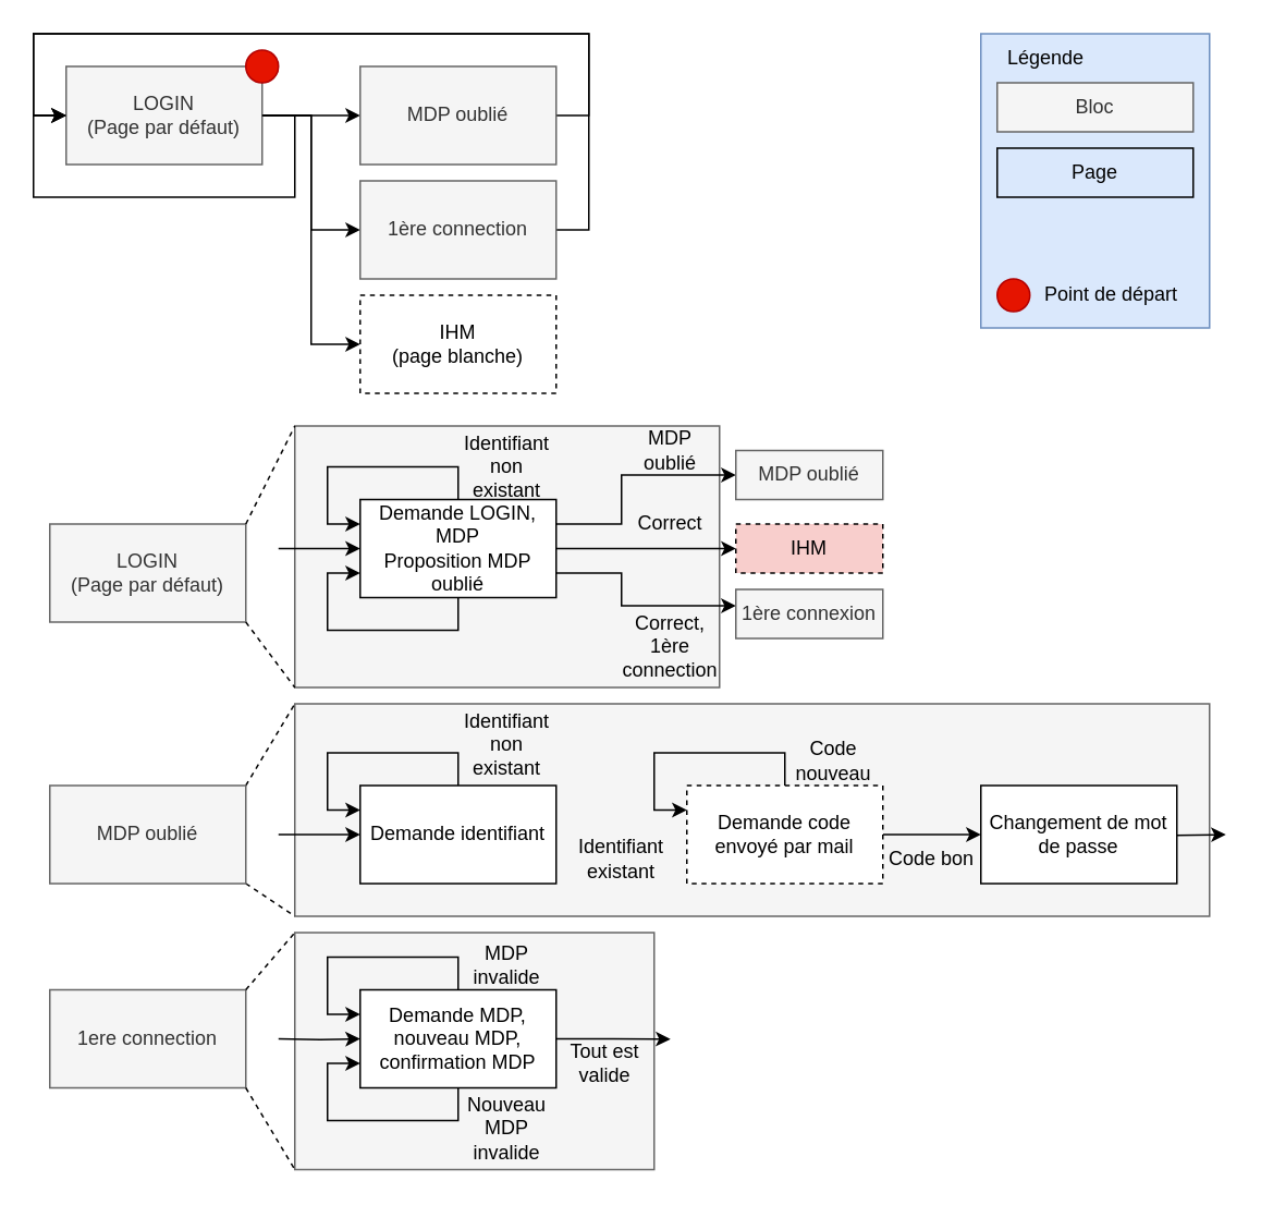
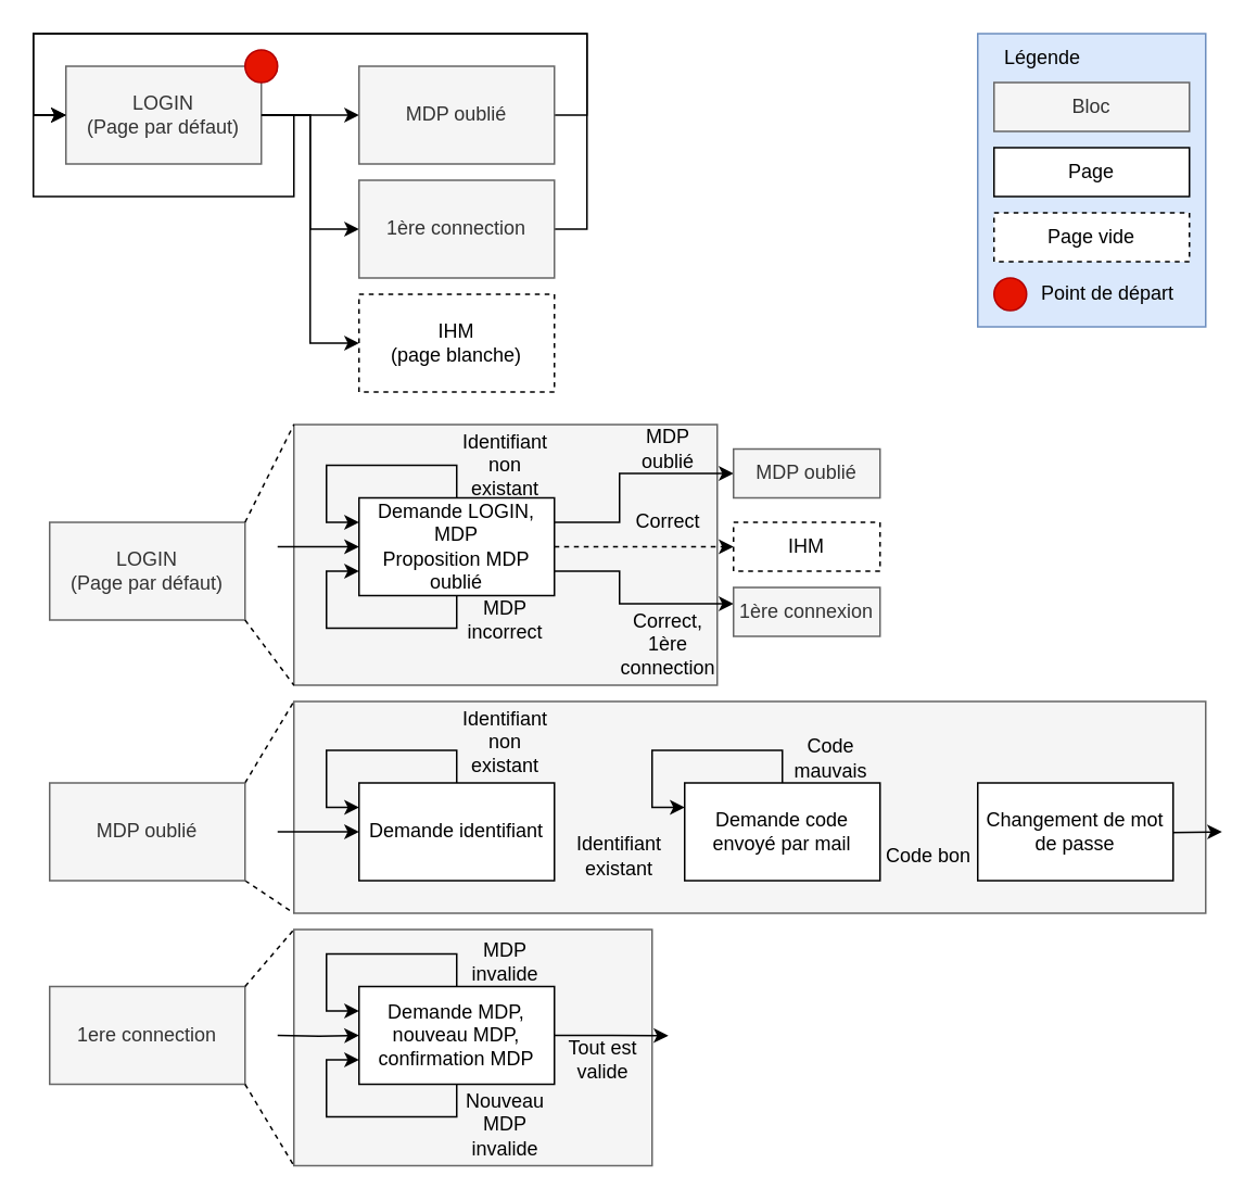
  <mxCell id="0" />
  <mxCell id="1" parent="0" />
  <mxCell id="2" value="" style="rounded=0;whiteSpace=wrap;html=1;fillColor=#dae8fc;strokeColor=#6c8ebf;" vertex="1" parent="1"><mxGeometry x="600" y="20" width="140" height="180" as="geometry" /></mxCell>
  <mxCell id="3" value="" style="rounded=0;whiteSpace=wrap;html=1;fillColor=#f5f5f5;fontColor=#333333;strokeColor=#666666;" vertex="1" parent="1"><mxGeometry x="180" y="260" width="260" height="160" as="geometry" /></mxCell>
  <mxCell id="4" value="" style="rounded=0;whiteSpace=wrap;html=1;fillColor=#f5f5f5;fontColor=#333333;strokeColor=#666666;" vertex="1" parent="1"><mxGeometry x="180" y="570" width="220" height="145" as="geometry" /></mxCell>
  <mxCell id="5" value="" style="rounded=0;whiteSpace=wrap;html=1;fillColor=#f5f5f5;fontColor=#333333;strokeColor=#666666;" vertex="1" parent="1"><mxGeometry x="180" y="430" width="560" height="130" as="geometry" /></mxCell>
  <mxCell id="6" style="edgeStyle=orthogonalEdgeStyle;rounded=0;orthogonalLoop=1;jettySize=auto;html=1;entryX=0;entryY=0.5;entryDx=0;entryDy=0;" parent="1" source="9" target="14" edge="1"><mxGeometry relative="1" as="geometry" /></mxCell>
  <mxCell id="7" style="edgeStyle=orthogonalEdgeStyle;rounded=0;orthogonalLoop=1;jettySize=auto;html=1;exitX=1;exitY=0.5;exitDx=0;exitDy=0;entryX=0;entryY=0.5;entryDx=0;entryDy=0;" parent="1" source="9" target="13" edge="1"><mxGeometry relative="1" as="geometry" /></mxCell>
  <mxCell id="8" style="edgeStyle=orthogonalEdgeStyle;rounded=0;orthogonalLoop=1;jettySize=auto;html=1;exitX=1;exitY=0.5;exitDx=0;exitDy=0;entryX=0;entryY=0.5;entryDx=0;entryDy=0;" parent="1" source="9" target="11" edge="1"><mxGeometry relative="1" as="geometry" /></mxCell>
  <mxCell id="9" value="LOGIN&lt;br&gt;(Page par défaut)" style="rounded=0;whiteSpace=wrap;html=1;fillColor=#f5f5f5;fontColor=#333333;strokeColor=#666666;" parent="1" vertex="1"><mxGeometry x="40" y="40" width="120" height="60" as="geometry" /></mxCell>
  <mxCell id="10" style="edgeStyle=orthogonalEdgeStyle;rounded=0;orthogonalLoop=1;jettySize=auto;html=1;exitX=1;exitY=0.5;exitDx=0;exitDy=0;entryX=0;entryY=0.5;entryDx=0;entryDy=0;" parent="1" source="11" target="9" edge="1"><mxGeometry relative="1" as="geometry"><Array as="points"><mxPoint x="360" y="70" /><mxPoint x="360" y="20" /><mxPoint x="20" y="20" /><mxPoint x="20" y="70" /></Array></mxGeometry></mxCell>
  <mxCell id="11" value="MDP oublié" style="rounded=0;whiteSpace=wrap;html=1;fillColor=#f5f5f5;fontColor=#333333;strokeColor=#666666;" parent="1" vertex="1"><mxGeometry x="220" y="40" width="120" height="60" as="geometry" /></mxCell>
  <mxCell id="12" style="edgeStyle=orthogonalEdgeStyle;rounded=0;orthogonalLoop=1;jettySize=auto;html=1;exitX=1;exitY=0.5;exitDx=0;exitDy=0;entryX=0;entryY=0.5;entryDx=0;entryDy=0;" parent="1" source="13" target="9" edge="1"><mxGeometry relative="1" as="geometry"><Array as="points"><mxPoint x="360" y="140" /><mxPoint x="360" y="20" /><mxPoint x="20" y="20" /><mxPoint x="20" y="70" /></Array></mxGeometry></mxCell>
  <mxCell id="13" value="1ère connection" style="rounded=0;whiteSpace=wrap;html=1;fillColor=#f5f5f5;fontColor=#333333;strokeColor=#666666;" parent="1" vertex="1"><mxGeometry x="220" y="110" width="120" height="60" as="geometry" /></mxCell>
  <mxCell id="14" value="IHM&lt;div&gt;(page blanche)&lt;/div&gt;" style="rounded=0;whiteSpace=wrap;html=1;dashed=1;" parent="1" vertex="1"><mxGeometry x="220" y="180" width="120" height="60" as="geometry" /></mxCell>
  <mxCell id="15" style="edgeStyle=orthogonalEdgeStyle;rounded=0;orthogonalLoop=1;jettySize=auto;html=1;exitX=1;exitY=0.5;exitDx=0;exitDy=0;entryX=0;entryY=0.5;entryDx=0;entryDy=0;" parent="1" source="9" target="9" edge="1"><mxGeometry relative="1" as="geometry"><Array as="points"><mxPoint x="180" y="70" /><mxPoint x="180" y="120" /><mxPoint x="20" y="120" /><mxPoint x="20" y="70" /></Array></mxGeometry></mxCell>
  <mxCell id="16" value="" style="ellipse;whiteSpace=wrap;html=1;aspect=fixed;fillColor=#e51400;fontColor=#ffffff;strokeColor=#B20000;" parent="1" vertex="1"><mxGeometry x="150" y="30" width="20" height="20" as="geometry" /></mxCell>
  <mxCell id="17" style="rounded=0;orthogonalLoop=1;jettySize=auto;html=1;exitX=1;exitY=0;exitDx=0;exitDy=0;entryX=0;entryY=0;entryDx=0;entryDy=0;endArrow=none;startFill=0;dashed=1;" edge="1" parent="1" source="19" target="5"><mxGeometry relative="1" as="geometry" /></mxCell>
  <mxCell id="18" style="rounded=0;orthogonalLoop=1;jettySize=auto;html=1;exitX=1;exitY=1;exitDx=0;exitDy=0;entryX=0;entryY=1;entryDx=0;entryDy=0;endArrow=none;startFill=0;dashed=1;" edge="1" parent="1" source="19" target="5"><mxGeometry relative="1" as="geometry" /></mxCell>
  <mxCell id="19" value="MDP oublié" style="rounded=0;whiteSpace=wrap;html=1;fillColor=#f5f5f5;fontColor=#333333;strokeColor=#666666;" vertex="1" parent="1"><mxGeometry x="30" y="480" width="120" height="60" as="geometry" /></mxCell>
  <mxCell id="20" value="Demande identifiant" style="rounded=0;whiteSpace=wrap;html=1;" vertex="1" parent="1"><mxGeometry x="220" y="480" width="120" height="60" as="geometry" /></mxCell>
- <mxCell id="21" style="edgeStyle=orthogonalEdgeStyle;rounded=0;orthogonalLoop=1;jettySize=auto;html=1;entryX=0;entryY=0.5;entryDx=0;entryDy=0;" edge="1" parent="1" source="22" target="28"><mxGeometry relative="1" as="geometry" /></mxCell>
- <mxCell id="22" value="Demande code envoyé par mail" style="rounded=0;whiteSpace=wrap;html=1;dashed=1;" vertex="1" parent="1"><mxGeometry x="420" y="480" width="120" height="60" as="geometry" /></mxCell>
+ <mxCell id="22" value="Demande code envoyé par mail" style="rounded=0;whiteSpace=wrap;html=1;" vertex="1" parent="1"><mxGeometry x="420" y="480" width="120" height="60" as="geometry" /></mxCell>
  <mxCell id="23" value="Identifiant existant" style="text;html=1;align=center;verticalAlign=middle;whiteSpace=wrap;rounded=0;" vertex="1" parent="1"><mxGeometry x="350" y="510" width="60" height="30" as="geometry" /></mxCell>
  <mxCell id="24" style="edgeStyle=orthogonalEdgeStyle;rounded=0;orthogonalLoop=1;jettySize=auto;html=1;exitX=0.5;exitY=0;exitDx=0;exitDy=0;entryX=0;entryY=0.25;entryDx=0;entryDy=0;" edge="1" parent="1" source="20" target="20"><mxGeometry relative="1" as="geometry"><Array as="points"><mxPoint x="280" y="460" /><mxPoint x="200" y="460" /><mxPoint x="200" y="495" /></Array></mxGeometry></mxCell>
  <mxCell id="25" value="Identifiant non existant" style="text;html=1;align=center;verticalAlign=middle;whiteSpace=wrap;rounded=0;" vertex="1" parent="1"><mxGeometry x="280" y="440" width="60" height="30" as="geometry" /></mxCell>
  <mxCell id="26" style="edgeStyle=orthogonalEdgeStyle;rounded=0;orthogonalLoop=1;jettySize=auto;html=1;entryX=0;entryY=0.5;entryDx=0;entryDy=0;" edge="1" parent="1" target="20"><mxGeometry relative="1" as="geometry"><mxPoint x="170" y="510" as="sourcePoint" /><Array as="points"><mxPoint x="180" y="510" /></Array></mxGeometry></mxCell>
  <mxCell id="27" style="edgeStyle=orthogonalEdgeStyle;rounded=0;orthogonalLoop=1;jettySize=auto;html=1;exitX=1;exitY=0.5;exitDx=0;exitDy=0;" edge="1" parent="1"><mxGeometry relative="1" as="geometry"><mxPoint x="750" y="510.003" as="targetPoint" /><mxPoint x="660" y="510.08" as="sourcePoint" /></mxGeometry></mxCell>
  <mxCell id="28" value="Changement de mot de passe" style="rounded=0;whiteSpace=wrap;html=1;" vertex="1" parent="1"><mxGeometry x="600" y="480" width="120" height="60" as="geometry" /></mxCell>
  <mxCell id="29" value="Code bon" style="text;html=1;align=center;verticalAlign=middle;whiteSpace=wrap;rounded=0;" vertex="1" parent="1"><mxGeometry x="540" y="510" width="60" height="30" as="geometry" /></mxCell>
  <mxCell id="30" style="edgeStyle=orthogonalEdgeStyle;rounded=0;orthogonalLoop=1;jettySize=auto;html=1;entryX=0;entryY=0.25;entryDx=0;entryDy=0;" edge="1" parent="1" source="22" target="22"><mxGeometry relative="1" as="geometry"><Array as="points"><mxPoint x="480" y="460" /><mxPoint x="400" y="460" /><mxPoint x="400" y="495" /></Array></mxGeometry></mxCell>
- <mxCell id="31" value="Code nouveau" style="text;html=1;align=center;verticalAlign=middle;whiteSpace=wrap;rounded=0;" vertex="1" parent="1"><mxGeometry x="480" y="450" width="60" height="30" as="geometry" /></mxCell>
+ <mxCell id="31" value="Code mauvais" style="text;html=1;align=center;verticalAlign=middle;whiteSpace=wrap;rounded=0;" vertex="1" parent="1"><mxGeometry x="480" y="450" width="60" height="30" as="geometry" /></mxCell>
  <mxCell id="32" style="edgeStyle=orthogonalEdgeStyle;rounded=0;orthogonalLoop=1;jettySize=auto;html=1;entryX=0;entryY=0.5;entryDx=0;entryDy=0;" edge="1" parent="1" target="37"><mxGeometry relative="1" as="geometry"><mxPoint x="170" y="635" as="sourcePoint" /></mxGeometry></mxCell>
  <mxCell id="33" value="1ere connection" style="rounded=0;whiteSpace=wrap;html=1;fillColor=#f5f5f5;fontColor=#333333;strokeColor=#666666;" vertex="1" parent="1"><mxGeometry x="30" y="605" width="120" height="60" as="geometry" /></mxCell>
  <mxCell id="34" style="rounded=0;orthogonalLoop=1;jettySize=auto;html=1;exitX=1;exitY=1;exitDx=0;exitDy=0;entryX=0;entryY=1;entryDx=0;entryDy=0;endArrow=none;startFill=0;dashed=1;" edge="1" parent="1" source="33" target="4"><mxGeometry relative="1" as="geometry"><mxPoint x="160" y="535" as="sourcePoint" /><mxPoint x="190" y="555" as="targetPoint" /></mxGeometry></mxCell>
  <mxCell id="35" style="rounded=0;orthogonalLoop=1;jettySize=auto;html=1;exitX=1;exitY=0;exitDx=0;exitDy=0;entryX=0;entryY=0;entryDx=0;entryDy=0;endArrow=none;startFill=0;dashed=1;" edge="1" parent="1" source="33" target="4"><mxGeometry relative="1" as="geometry"><mxPoint x="170" y="545" as="sourcePoint" /><mxPoint x="200" y="565" as="targetPoint" /></mxGeometry></mxCell>
  <mxCell id="36" style="edgeStyle=orthogonalEdgeStyle;rounded=0;orthogonalLoop=1;jettySize=auto;html=1;exitX=1;exitY=0.5;exitDx=0;exitDy=0;" edge="1" parent="1" source="37"><mxGeometry relative="1" as="geometry"><mxPoint x="410" y="635.167" as="targetPoint" /></mxGeometry></mxCell>
  <mxCell id="37" value="Demande MDP, nouveau MDP, confirmation MDP" style="rounded=0;whiteSpace=wrap;html=1;" vertex="1" parent="1"><mxGeometry x="220" y="605" width="120" height="60" as="geometry" /></mxCell>
  <mxCell id="38" value="Tout est valide" style="text;html=1;align=center;verticalAlign=middle;whiteSpace=wrap;rounded=0;" vertex="1" parent="1"><mxGeometry x="340" y="635" width="60" height="30" as="geometry" /></mxCell>
  <mxCell id="39" style="edgeStyle=orthogonalEdgeStyle;rounded=0;orthogonalLoop=1;jettySize=auto;html=1;exitX=0.5;exitY=0;exitDx=0;exitDy=0;entryX=0;entryY=0.25;entryDx=0;entryDy=0;" edge="1" parent="1" source="37" target="37"><mxGeometry relative="1" as="geometry"><Array as="points"><mxPoint x="280" y="585" /><mxPoint x="200" y="585" /><mxPoint x="200" y="620" /></Array></mxGeometry></mxCell>
  <mxCell id="40" value="MDP invalide" style="text;html=1;align=center;verticalAlign=middle;whiteSpace=wrap;rounded=0;" vertex="1" parent="1"><mxGeometry x="280" y="575" width="60" height="30" as="geometry" /></mxCell>
  <mxCell id="41" style="edgeStyle=orthogonalEdgeStyle;rounded=0;orthogonalLoop=1;jettySize=auto;html=1;exitX=0.5;exitY=1;exitDx=0;exitDy=0;entryX=0;entryY=0.75;entryDx=0;entryDy=0;" edge="1" parent="1" source="37" target="37"><mxGeometry relative="1" as="geometry"><Array as="points"><mxPoint x="280" y="685" /><mxPoint x="200" y="685" /><mxPoint x="200" y="650" /></Array></mxGeometry></mxCell>
  <mxCell id="42" value="Nouveau MDP invalide" style="text;html=1;align=center;verticalAlign=middle;whiteSpace=wrap;rounded=0;" vertex="1" parent="1"><mxGeometry x="280" y="675" width="60" height="30" as="geometry" /></mxCell>
  <mxCell id="43" value="LOGIN&lt;br&gt;(Page par défaut)" style="rounded=0;whiteSpace=wrap;html=1;fillColor=#f5f5f5;fontColor=#333333;strokeColor=#666666;" vertex="1" parent="1"><mxGeometry x="30" y="320" width="120" height="60" as="geometry" /></mxCell>
  <mxCell id="44" style="rounded=0;orthogonalLoop=1;jettySize=auto;html=1;exitX=1;exitY=1;exitDx=0;exitDy=0;entryX=0;entryY=1;entryDx=0;entryDy=0;endArrow=none;startFill=0;dashed=1;" edge="1" parent="1" source="43" target="3"><mxGeometry relative="1" as="geometry"><mxPoint x="160" y="490" as="sourcePoint" /><mxPoint x="190" y="440" as="targetPoint" /></mxGeometry></mxCell>
  <mxCell id="45" style="rounded=0;orthogonalLoop=1;jettySize=auto;html=1;exitX=1;exitY=0;exitDx=0;exitDy=0;entryX=0;entryY=0;entryDx=0;entryDy=0;endArrow=none;startFill=0;dashed=1;" edge="1" parent="1" source="43" target="3"><mxGeometry relative="1" as="geometry"><mxPoint x="170" y="500" as="sourcePoint" /><mxPoint x="200" y="450" as="targetPoint" /></mxGeometry></mxCell>
- <mxCell id="46" style="edgeStyle=orthogonalEdgeStyle;rounded=0;orthogonalLoop=1;jettySize=auto;html=1;exitX=1;exitY=0.5;exitDx=0;exitDy=0;entryX=0;entryY=0.5;entryDx=0;entryDy=0;" edge="1" parent="1" source="49" target="58"><mxGeometry relative="1" as="geometry"><mxPoint x="450" y="335" as="targetPoint" /></mxGeometry></mxCell>
+ <mxCell id="46" style="edgeStyle=orthogonalEdgeStyle;rounded=0;orthogonalLoop=1;jettySize=auto;html=1;exitX=1;exitY=0.5;exitDx=0;exitDy=0;entryX=0;entryY=0.5;entryDx=0;entryDy=0;dashed=1;" edge="1" parent="1" source="49" target="58"><mxGeometry relative="1" as="geometry"><mxPoint x="450" y="335" as="targetPoint" /></mxGeometry></mxCell>
  <mxCell id="47" style="edgeStyle=orthogonalEdgeStyle;rounded=0;orthogonalLoop=1;jettySize=auto;html=1;exitX=1;exitY=0.25;exitDx=0;exitDy=0;" edge="1" parent="1" source="49"><mxGeometry relative="1" as="geometry"><mxPoint x="450" y="290" as="targetPoint" /><Array as="points"><mxPoint x="380" y="320" /><mxPoint x="380" y="290" /><mxPoint x="450" y="290" /></Array></mxGeometry></mxCell>
  <mxCell id="48" style="edgeStyle=orthogonalEdgeStyle;rounded=0;orthogonalLoop=1;jettySize=auto;html=1;exitX=1;exitY=0.75;exitDx=0;exitDy=0;" edge="1" parent="1" source="49"><mxGeometry relative="1" as="geometry"><mxPoint x="450" y="370" as="targetPoint" /><Array as="points"><mxPoint x="380" y="350" /><mxPoint x="380" y="370" /></Array></mxGeometry></mxCell>
  <mxCell id="49" value="Demande LOGIN,&lt;div&gt;MDP&lt;/div&gt;&lt;div&gt;Proposition MDP oublié&lt;/div&gt;" style="rounded=0;whiteSpace=wrap;html=1;" vertex="1" parent="1"><mxGeometry x="220" y="305" width="120" height="60" as="geometry" /></mxCell>
  <mxCell id="50" style="edgeStyle=orthogonalEdgeStyle;rounded=0;orthogonalLoop=1;jettySize=auto;html=1;entryX=0;entryY=0.5;entryDx=0;entryDy=0;" edge="1" parent="1" target="49"><mxGeometry relative="1" as="geometry"><mxPoint x="170" y="335" as="sourcePoint" /><mxPoint x="230" y="520" as="targetPoint" /><Array as="points"><mxPoint x="180" y="335" /></Array></mxGeometry></mxCell>
  <mxCell id="51" style="edgeStyle=orthogonalEdgeStyle;rounded=0;orthogonalLoop=1;jettySize=auto;html=1;exitX=0.5;exitY=0;exitDx=0;exitDy=0;entryX=0;entryY=0.25;entryDx=0;entryDy=0;" edge="1" parent="1" source="49" target="49"><mxGeometry relative="1" as="geometry"><Array as="points"><mxPoint x="280" y="285" /><mxPoint x="200" y="285" /><mxPoint x="200" y="320" /></Array></mxGeometry></mxCell>
  <mxCell id="52" value="Identifiant non existant" style="text;html=1;align=center;verticalAlign=middle;whiteSpace=wrap;rounded=0;" vertex="1" parent="1"><mxGeometry x="280" y="270" width="60" height="30" as="geometry" /></mxCell>
  <mxCell id="53" style="edgeStyle=orthogonalEdgeStyle;rounded=0;orthogonalLoop=1;jettySize=auto;html=1;exitX=0.5;exitY=1;exitDx=0;exitDy=0;entryX=0;entryY=0.75;entryDx=0;entryDy=0;" edge="1" parent="1" source="49" target="49"><mxGeometry relative="1" as="geometry"><Array as="points"><mxPoint x="280" y="385" /><mxPoint x="200" y="385" /><mxPoint x="200" y="350" /></Array></mxGeometry></mxCell>
+ <mxCell id="54" value="MDP incorrect" style="text;html=1;align=center;verticalAlign=middle;whiteSpace=wrap;rounded=0;" vertex="1" parent="1"><mxGeometry x="280" y="365" width="60" height="30" as="geometry" /></mxCell>
  <mxCell id="55" value="Correct" style="text;html=1;align=center;verticalAlign=middle;whiteSpace=wrap;rounded=0;" vertex="1" parent="1"><mxGeometry x="380" y="305" width="60" height="30" as="geometry" /></mxCell>
  <mxCell id="56" value="MDP oublié" style="text;html=1;align=center;verticalAlign=middle;whiteSpace=wrap;rounded=0;" vertex="1" parent="1"><mxGeometry x="380" y="260" width="60" height="30" as="geometry" /></mxCell>
  <mxCell id="57" value="Correct, 1ère connection" style="text;html=1;align=center;verticalAlign=middle;whiteSpace=wrap;rounded=0;" vertex="1" parent="1"><mxGeometry x="380" y="380" width="60" height="30" as="geometry" /></mxCell>
- <mxCell id="58" value="IHM" style="rounded=0;whiteSpace=wrap;html=1;dashed=1;fillColor=#f8cecc;" vertex="1" parent="1"><mxGeometry x="450" y="320" width="90" height="30" as="geometry" /></mxCell>
+ <mxCell id="58" value="IHM" style="rounded=0;whiteSpace=wrap;html=1;dashed=1;" vertex="1" parent="1"><mxGeometry x="450" y="320" width="90" height="30" as="geometry" /></mxCell>
  <mxCell id="59" value="1ère connexion" style="rounded=0;whiteSpace=wrap;html=1;fillColor=#f5f5f5;fontColor=#333333;strokeColor=#666666;" vertex="1" parent="1"><mxGeometry x="450" y="360" width="90" height="30" as="geometry" /></mxCell>
  <mxCell id="60" value="MDP oublié" style="rounded=0;whiteSpace=wrap;html=1;fillColor=#f5f5f5;fontColor=#333333;strokeColor=#666666;" vertex="1" parent="1"><mxGeometry x="450" y="275" width="90" height="30" as="geometry" /></mxCell>
  <mxCell id="61" value="Bloc" style="rounded=0;whiteSpace=wrap;html=1;fillColor=#f5f5f5;fontColor=#333333;strokeColor=#666666;" vertex="1" parent="1"><mxGeometry x="610" y="50" width="120" height="30" as="geometry" /></mxCell>
- <mxCell id="62" value="Page" style="rounded=0;whiteSpace=wrap;html=1;fillColor=#dae8fc;" vertex="1" parent="1"><mxGeometry x="610" y="90" width="120" height="30" as="geometry" /></mxCell>
+ <mxCell id="62" value="Page" style="rounded=0;whiteSpace=wrap;html=1;" vertex="1" parent="1"><mxGeometry x="610" y="90" width="120" height="30" as="geometry" /></mxCell>
+ <mxCell id="63" value="Page vide" style="rounded=0;whiteSpace=wrap;html=1;dashed=1;" vertex="1" parent="1"><mxGeometry x="610" y="130" width="120" height="30" as="geometry" /></mxCell>
  <mxCell id="64" value="" style="ellipse;whiteSpace=wrap;html=1;aspect=fixed;fillColor=#e51400;fontColor=#ffffff;strokeColor=#B20000;" vertex="1" parent="1"><mxGeometry x="610" y="170" width="20" height="20" as="geometry" /></mxCell>
  <mxCell id="65" value="Point de départ" style="text;html=1;align=center;verticalAlign=middle;whiteSpace=wrap;rounded=0;" vertex="1" parent="1"><mxGeometry x="630" y="165" width="100" height="30" as="geometry" /></mxCell>
  <mxCell id="66" value="Légende" style="text;html=1;align=center;verticalAlign=middle;whiteSpace=wrap;rounded=0;" vertex="1" parent="1"><mxGeometry x="610" y="20" width="60" height="30" as="geometry" /></mxCell>
